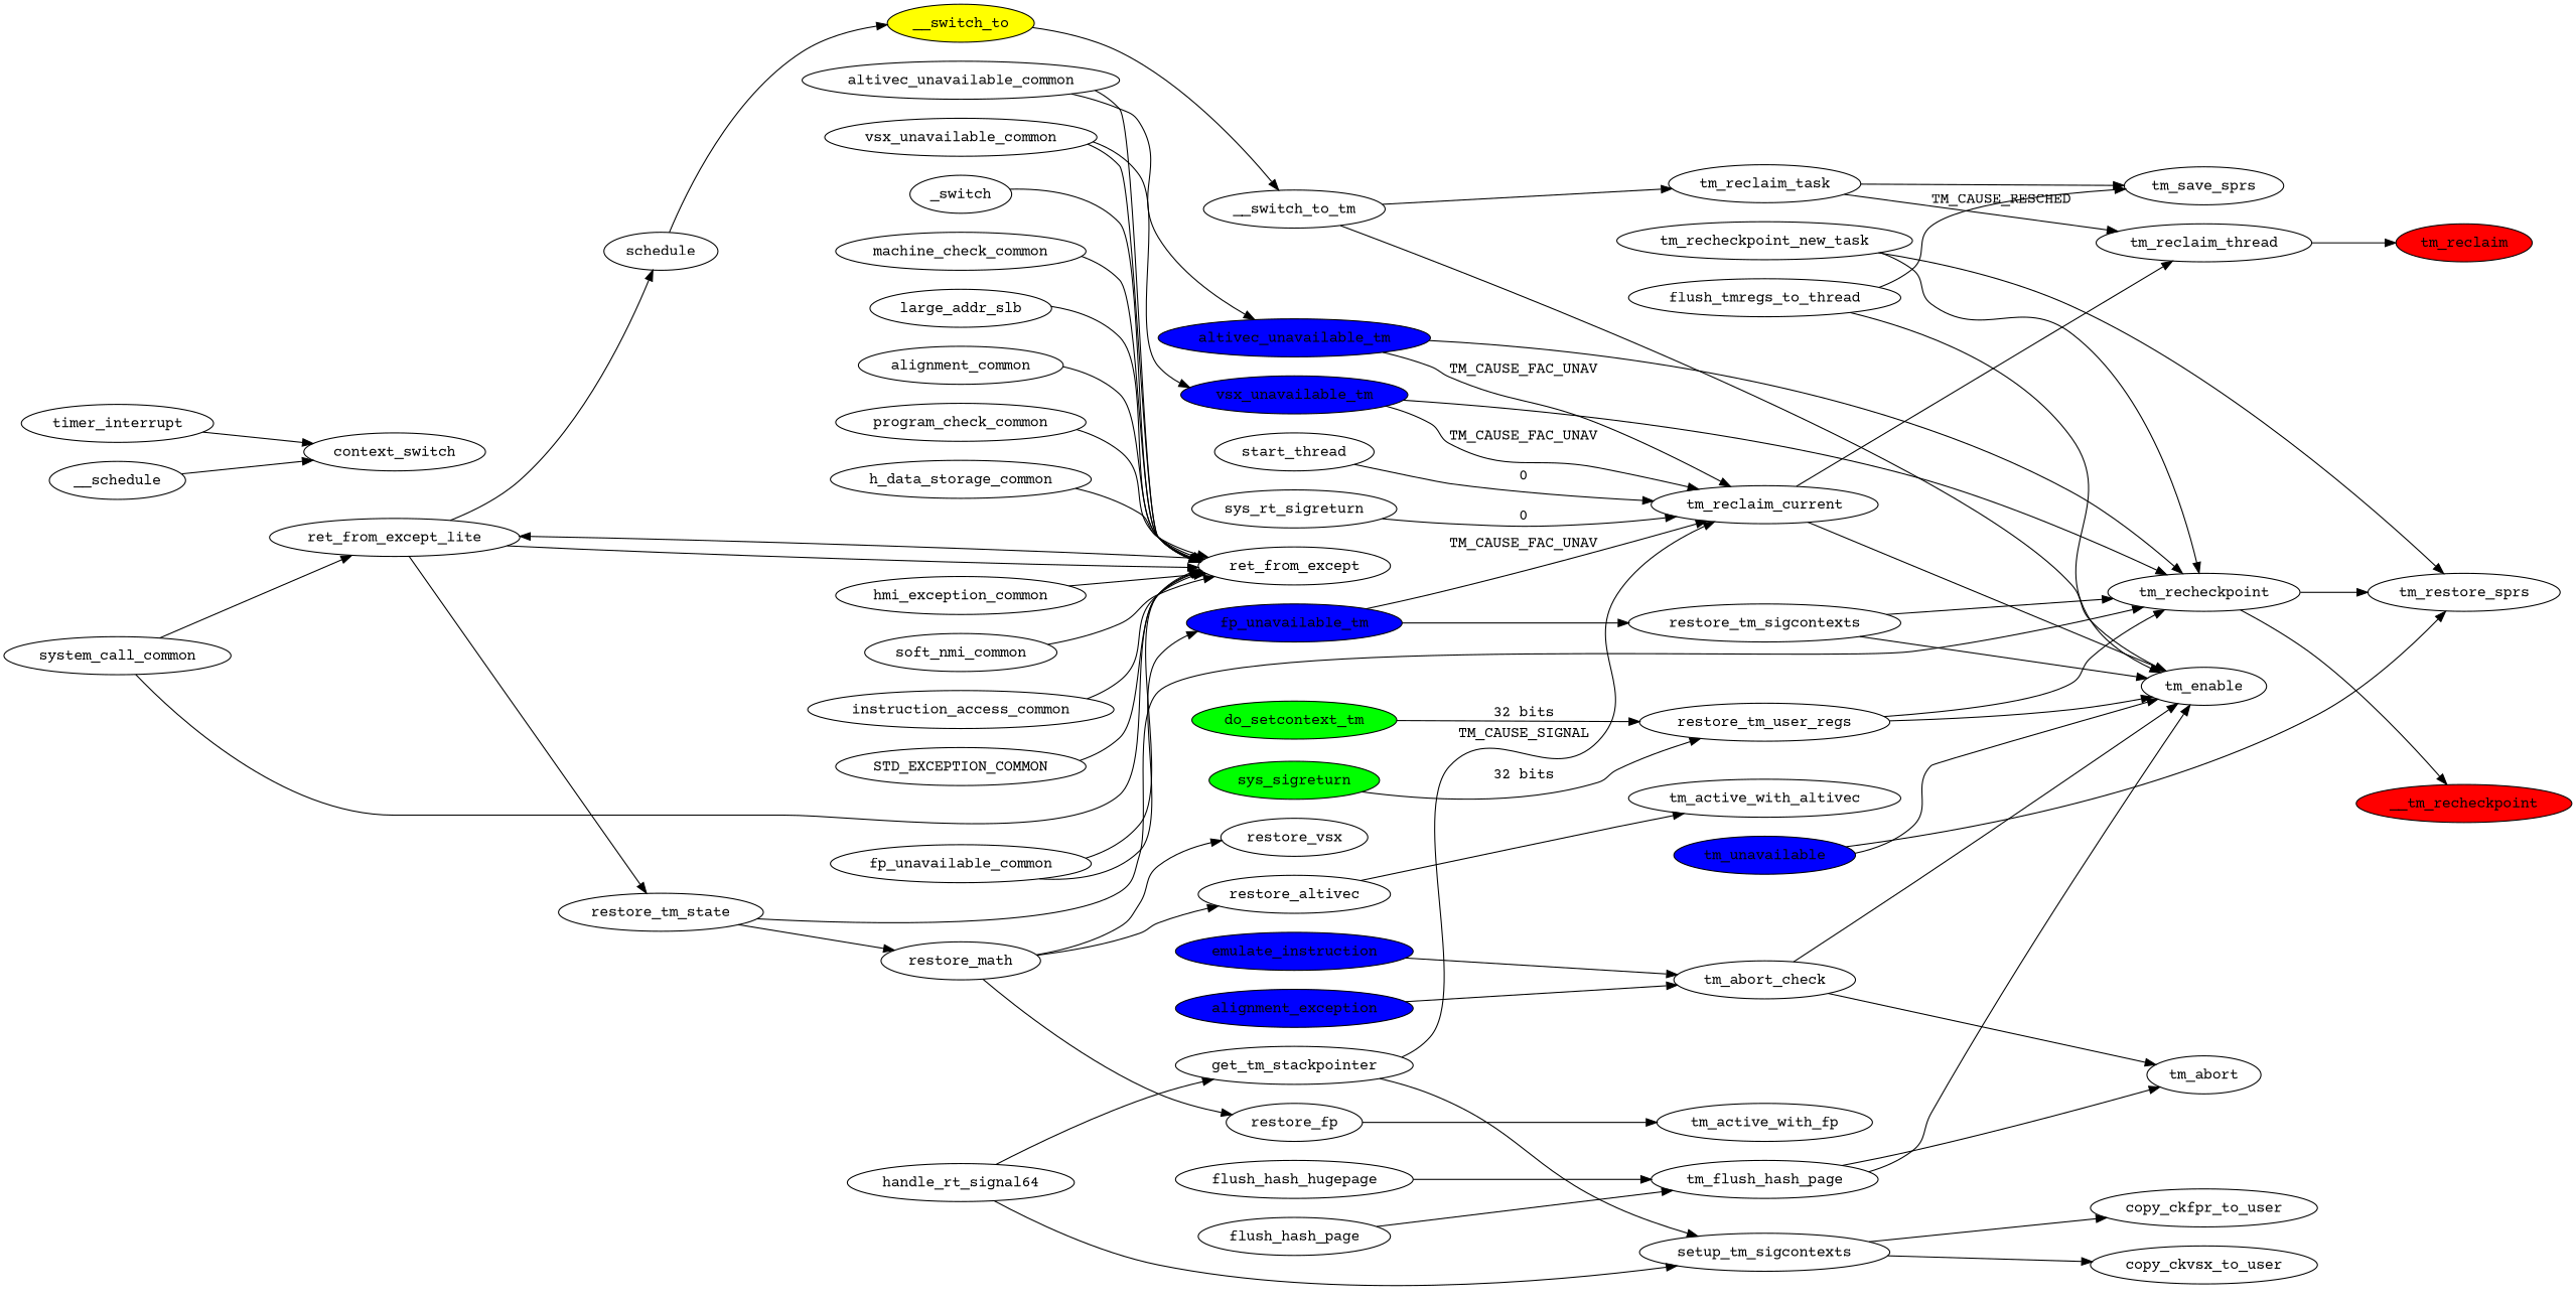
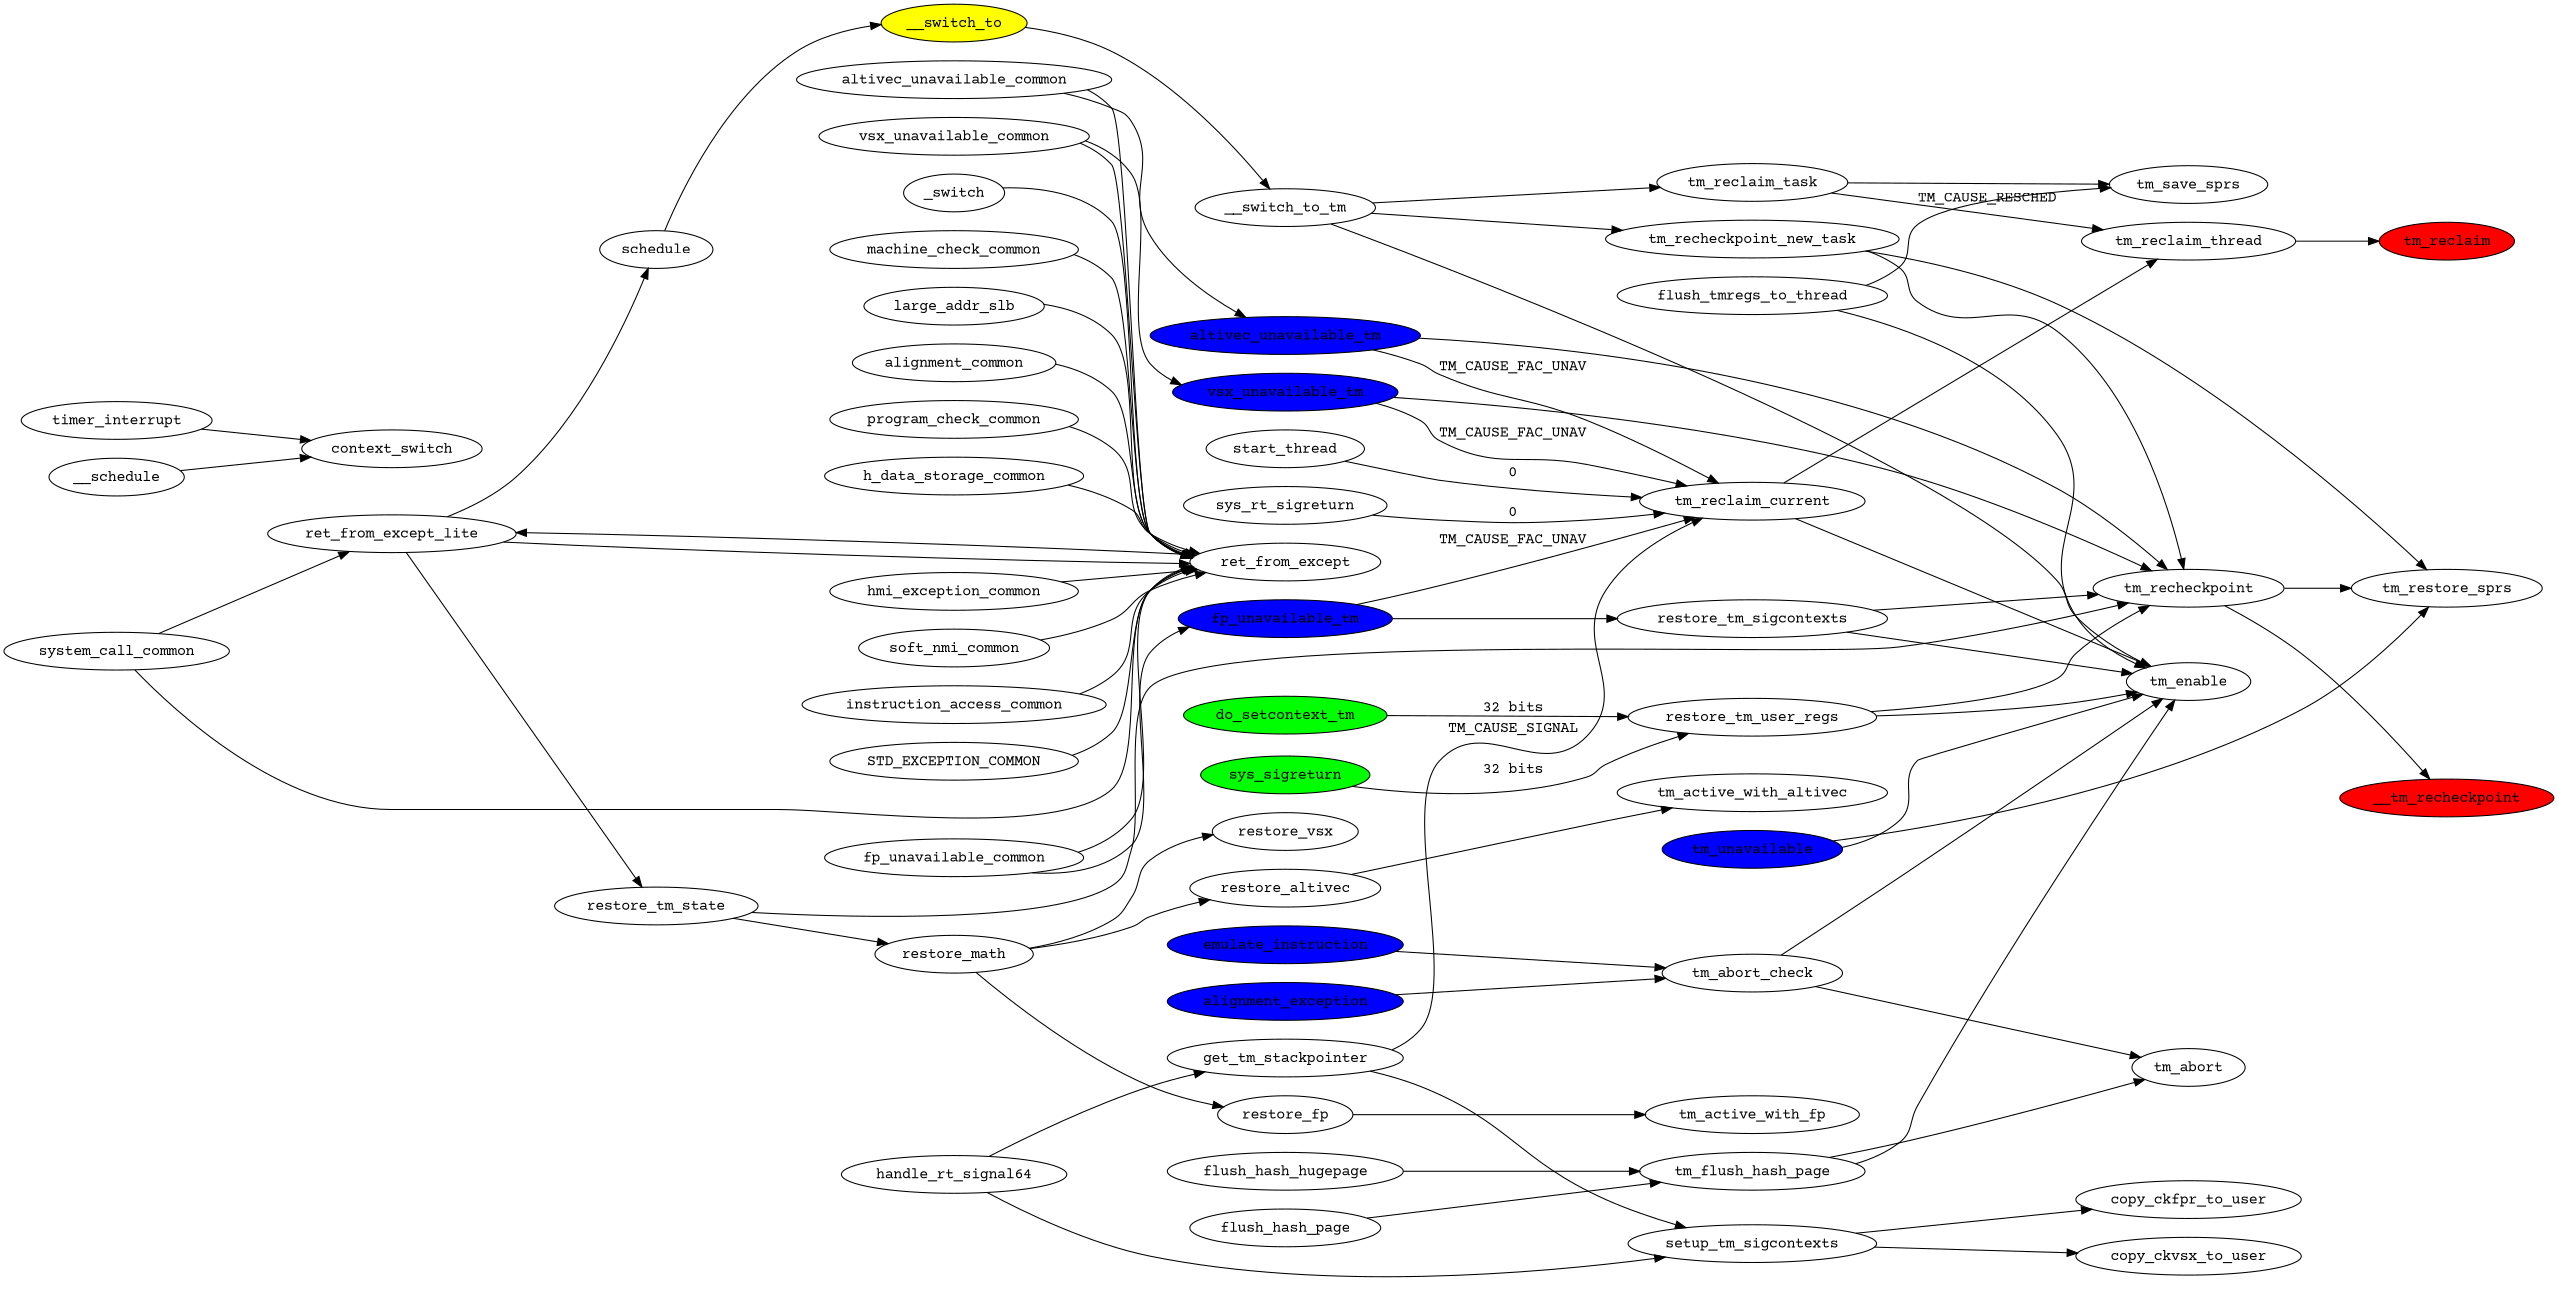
  digraph {
    fontname="Courier Prime"
    rankdir=LR
    node [fontname="Courier Prime"]
    edge [fontname="Courier Prime"]
    tm_recheckpoint_new_task
    tm_recheckpoint
    tm_restore_sprs
    __tm_recheckpoint [fillcolor=red style=filled]
    restore_tm_user_regs
    tm_enable
    fp_unavailable_tm [fillcolor=blue style=filled]
    restore_tm_sigcontexts
    tm_reclaim_current
    tm_reclaim_thread
    altivec_unavailable_tm [fillcolor=blue style=filled]
    vsx_unavailable_tm [fillcolor=blue style=filled]
    sys_rt_sigreturn
    do_setcontext_tm [fillcolor=green style=filled]
    sys_sigreturn [fillcolor=green style=filled]
    __switch_to_tm
    tm_reclaim_task
    tm_save_sprs
    tm_unavailable [fillcolor=blue style=filled]
    tm_reclaim [fillcolor=red style=filled]
    tm_abort_check
    tm_abort
    tm_flush_hash_page
    flush_hash_page
    flush_hash_hugepage
    flush_tmregs_to_thread
    start_thread
    fp_unavailable_common
    ret_from_except
    ret_from_except_lite
    altivec_unavailable_common
    vsx_unavailable_common
    restore_tm_state
    schedule
    restore_math
    __switch_to [fillcolor=yellow style=filled]
    restore_fp
    restore_altivec
    restore_vsx
    tm_active_with_fp
    tm_active_with_altivec
    timer_interrupt
    context_switch
    __schedule
    emulate_instruction [fillcolor=blue style=filled]
    alignment_exception [fillcolor=blue style=filled]
    get_tm_stackpointer
    setup_tm_sigcontexts
    copy_ckfpr_to_user
    copy_ckvsx_to_user
    handle_rt_signal64
    system_call_common
    STD_EXCEPTION_COMMON
    _switch
    machine_check_common
    large_addr_slb
    alignment_common
    program_check_common
    h_data_storage_common
    hmi_exception_common
    soft_nmi_common
    instruction_access_common
    tm_recheckpoint_new_task -> tm_recheckpoint
    tm_recheckpoint_new_task -> tm_restore_sprs
    tm_recheckpoint -> tm_restore_sprs
    tm_recheckpoint -> __tm_recheckpoint
    restore_tm_user_regs -> tm_recheckpoint
    restore_tm_user_regs -> tm_enable
    fp_unavailable_tm -> restore_tm_sigcontexts
    fp_unavailable_tm -> tm_reclaim_current [label=TM_CAUSE_FAC_UNAV]
    restore_tm_sigcontexts -> tm_recheckpoint
    restore_tm_sigcontexts -> tm_enable
    tm_reclaim_current -> tm_enable
    tm_reclaim_current -> tm_reclaim_thread
    tm_reclaim_thread -> tm_reclaim
    altivec_unavailable_tm -> tm_recheckpoint
    altivec_unavailable_tm -> tm_reclaim_current [label=TM_CAUSE_FAC_UNAV]
    vsx_unavailable_tm -> tm_recheckpoint
    vsx_unavailable_tm -> tm_reclaim_current [label=TM_CAUSE_FAC_UNAV]
    sys_rt_sigreturn -> tm_reclaim_current [label=0]
    do_setcontext_tm -> restore_tm_user_regs [label="32 bits"]
    sys_sigreturn -> restore_tm_user_regs [label="32 bits"]
+   __switch_to_tm -> tm_recheckpoint_new_task
    __switch_to_tm -> tm_enable
    __switch_to_tm -> tm_reclaim_task
    tm_reclaim_task -> tm_reclaim_thread [label=TM_CAUSE_RESCHED]
    tm_reclaim_task -> tm_save_sprs
    tm_unavailable -> tm_restore_sprs
    tm_unavailable -> tm_enable
    tm_abort_check -> tm_enable
    tm_abort_check -> tm_abort
    tm_flush_hash_page -> tm_enable
    tm_flush_hash_page -> tm_abort
    flush_hash_page -> tm_flush_hash_page
    flush_hash_hugepage -> tm_flush_hash_page
    flush_tmregs_to_thread -> tm_enable
    flush_tmregs_to_thread -> tm_save_sprs
    start_thread -> tm_reclaim_current [label=0]
    fp_unavailable_common -> fp_unavailable_tm
    fp_unavailable_common -> ret_from_except
    ret_from_except -> ret_from_except_lite
    ret_from_except_lite -> ret_from_except
    ret_from_except_lite -> restore_tm_state
    ret_from_except_lite -> schedule
    altivec_unavailable_common -> altivec_unavailable_tm
    altivec_unavailable_common -> ret_from_except
    vsx_unavailable_common -> vsx_unavailable_tm
    vsx_unavailable_common -> ret_from_except
    restore_tm_state -> tm_recheckpoint
    restore_tm_state -> restore_math
    schedule -> __switch_to
    restore_math -> restore_fp
    restore_math -> restore_altivec
    restore_math -> restore_vsx
    __switch_to -> __switch_to_tm
    restore_fp -> tm_active_with_fp
    restore_altivec -> tm_active_with_altivec
    timer_interrupt -> context_switch
    __schedule -> context_switch
    emulate_instruction -> tm_abort_check
    alignment_exception -> tm_abort_check
    get_tm_stackpointer -> tm_reclaim_current [label=TM_CAUSE_SIGNAL]
    get_tm_stackpointer -> setup_tm_sigcontexts
    setup_tm_sigcontexts -> copy_ckfpr_to_user
    setup_tm_sigcontexts -> copy_ckvsx_to_user
    handle_rt_signal64 -> get_tm_stackpointer
    handle_rt_signal64 -> setup_tm_sigcontexts
    system_call_common -> ret_from_except
    system_call_common -> ret_from_except_lite
    STD_EXCEPTION_COMMON -> ret_from_except
    _switch -> ret_from_except
    machine_check_common -> ret_from_except
    large_addr_slb -> ret_from_except
    alignment_common -> ret_from_except
    program_check_common -> ret_from_except
    h_data_storage_common -> ret_from_except
    hmi_exception_common -> ret_from_except
    soft_nmi_common -> ret_from_except
    instruction_access_common -> ret_from_except
  }
